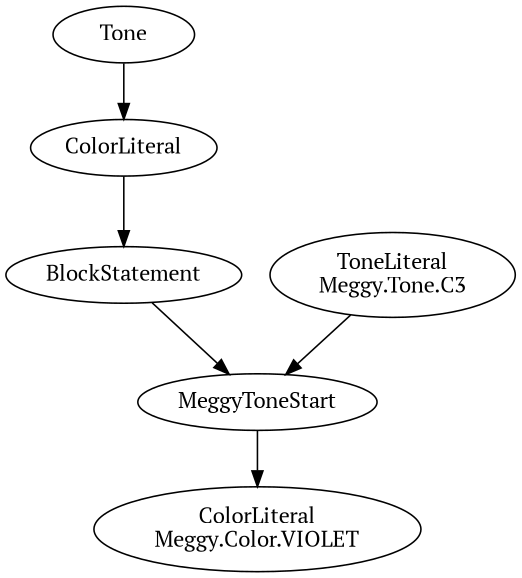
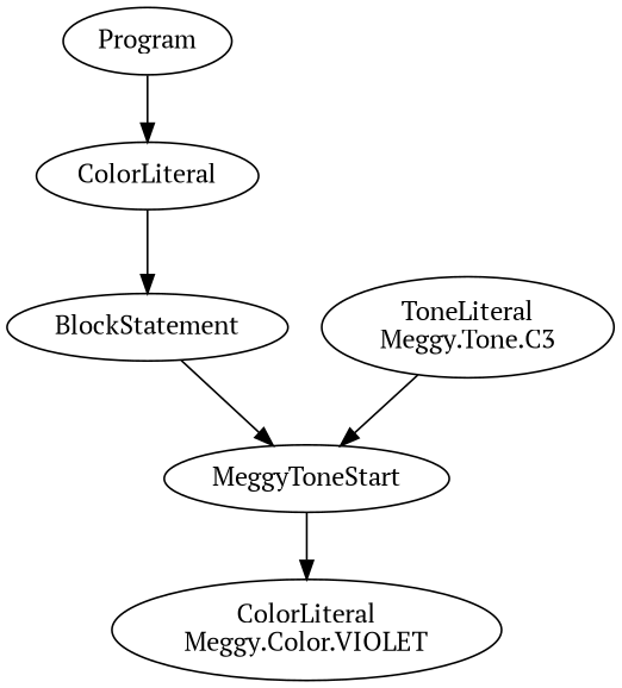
  digraph {
    fontname="PT Serif"
    node [fontname="PT Serif"]
    edge [fontname="PT Serif"]
-   n1 [label=Tone]
+   n1 [label=Program]
    n2 [label=ColorLiteral]
    n3 [label=BlockStatement]
    n4 [label=MeggyToneStart]
    n5 [label="ColorLiteral\nMeggy.Color.VIOLET"]
    n6 [label="ToneLiteral\nMeggy.Tone.C3"]
    n1 -> n2
    n2 -> n3
    n3 -> n4
    n4 -> n5
    n6 -> n4
  }
